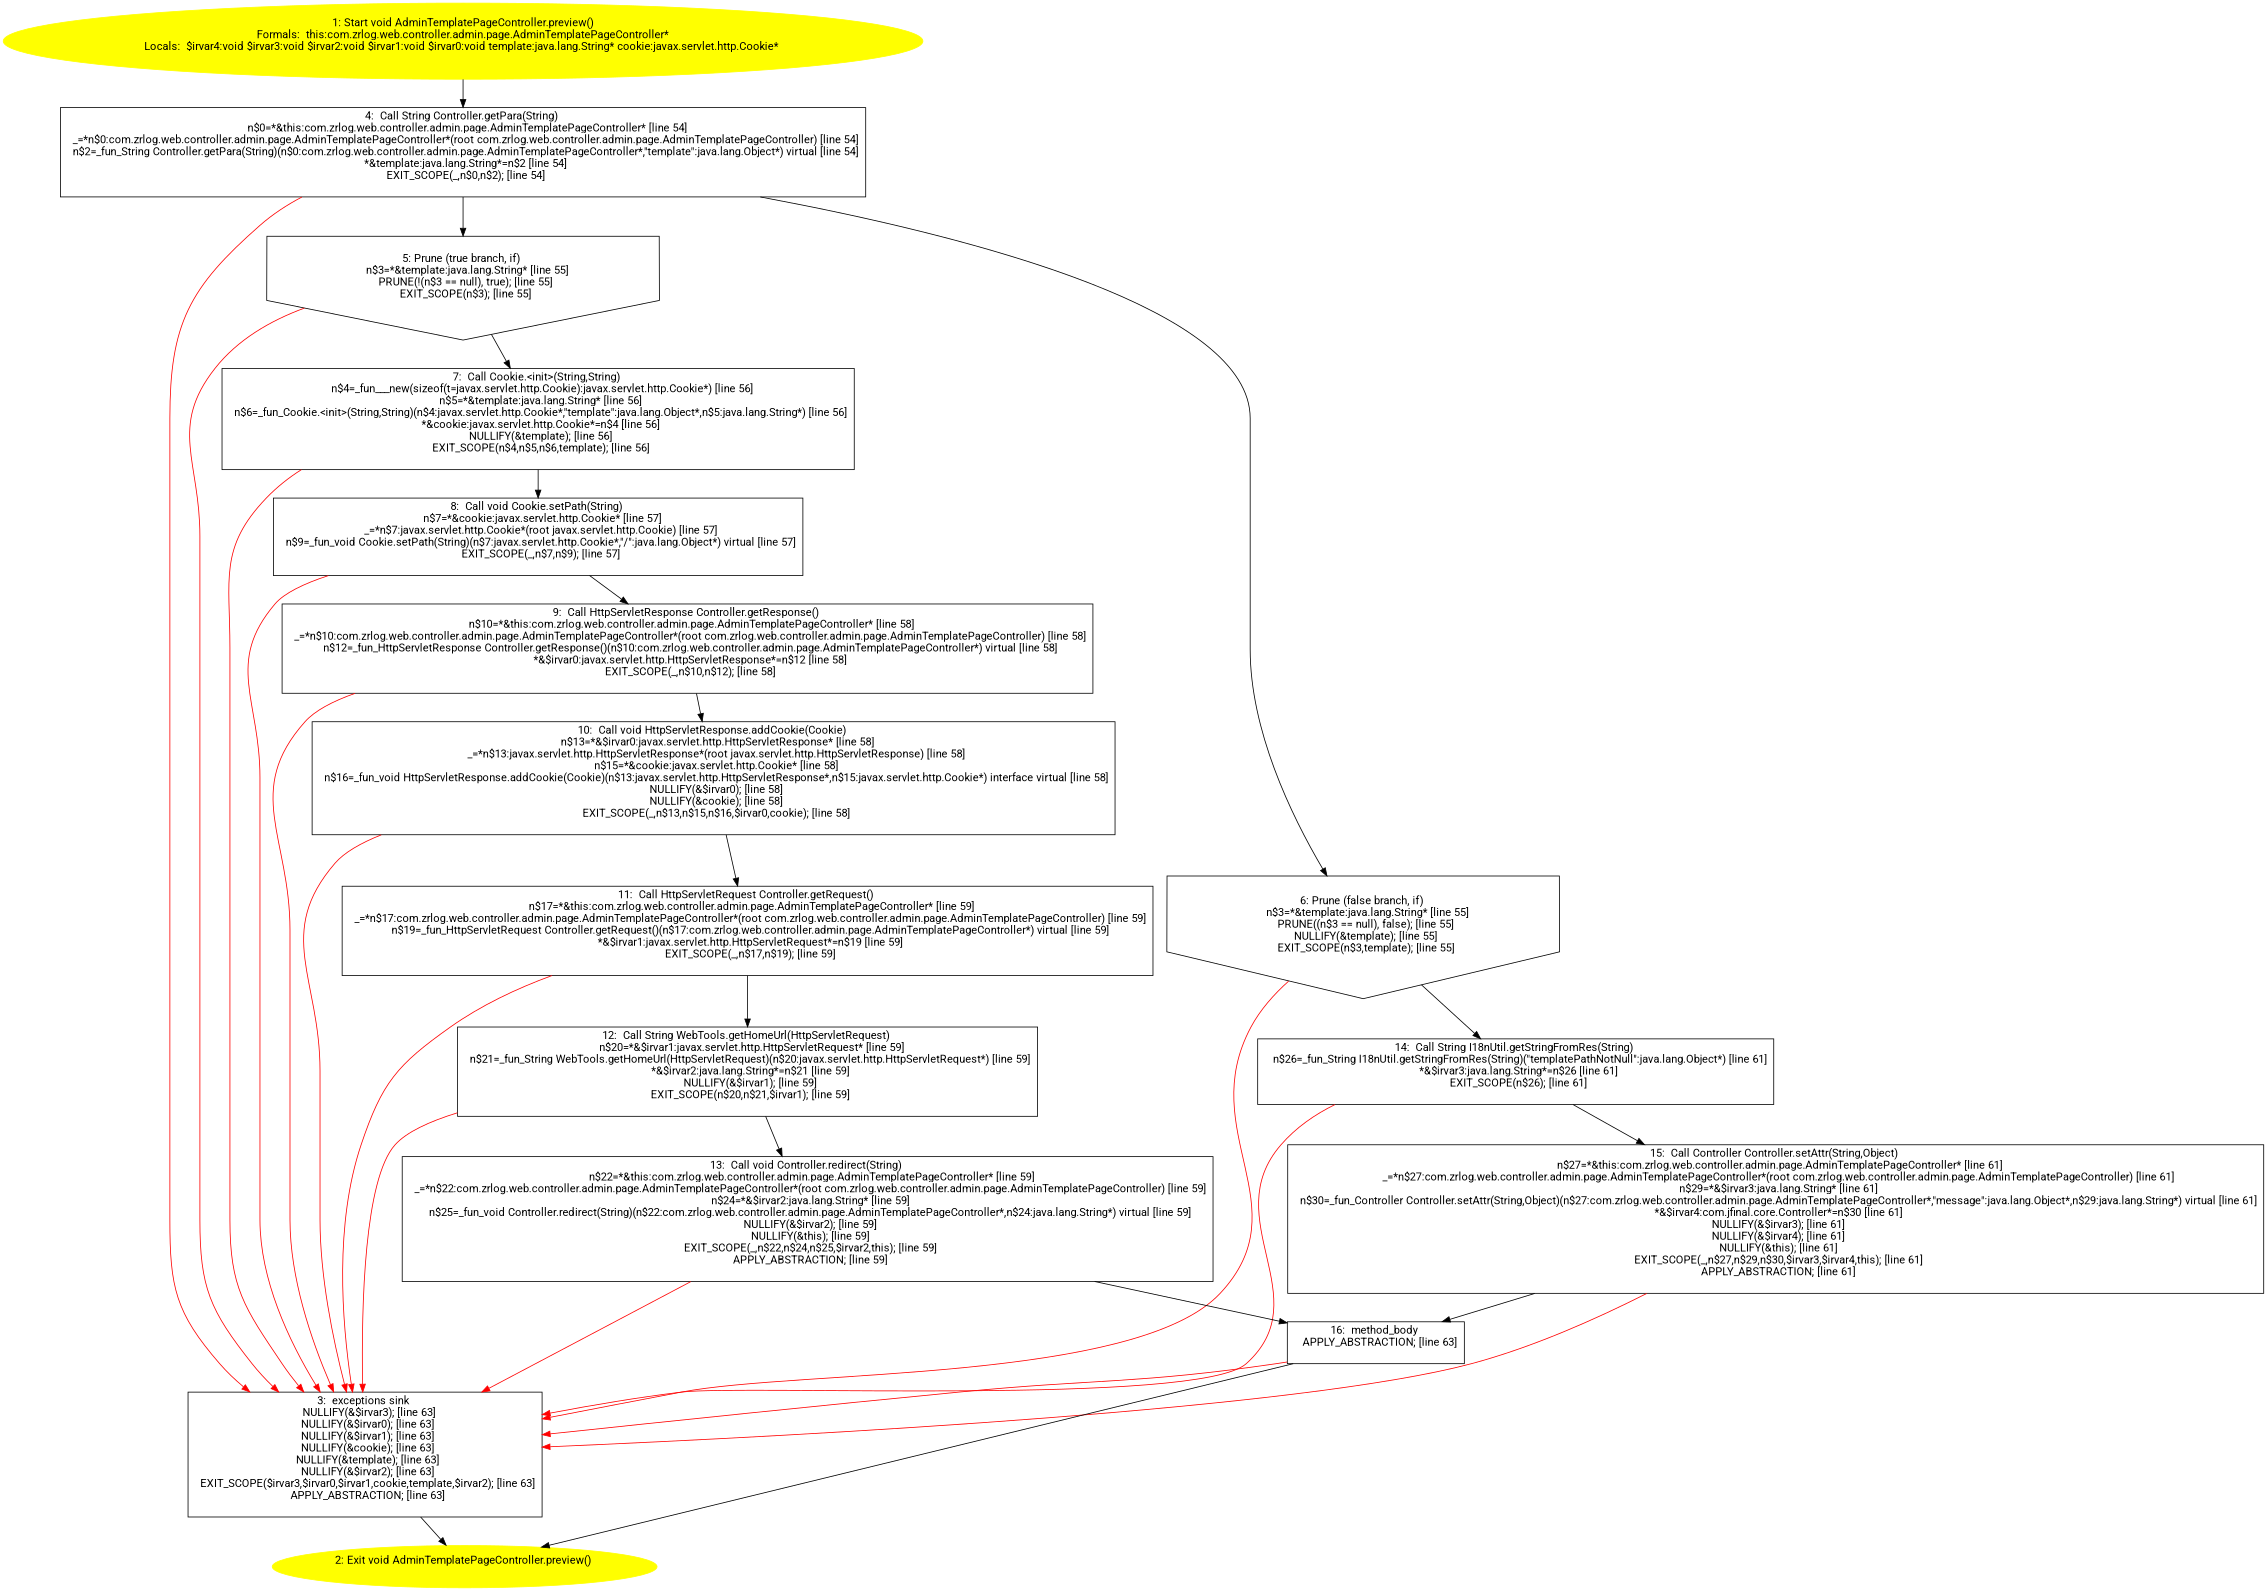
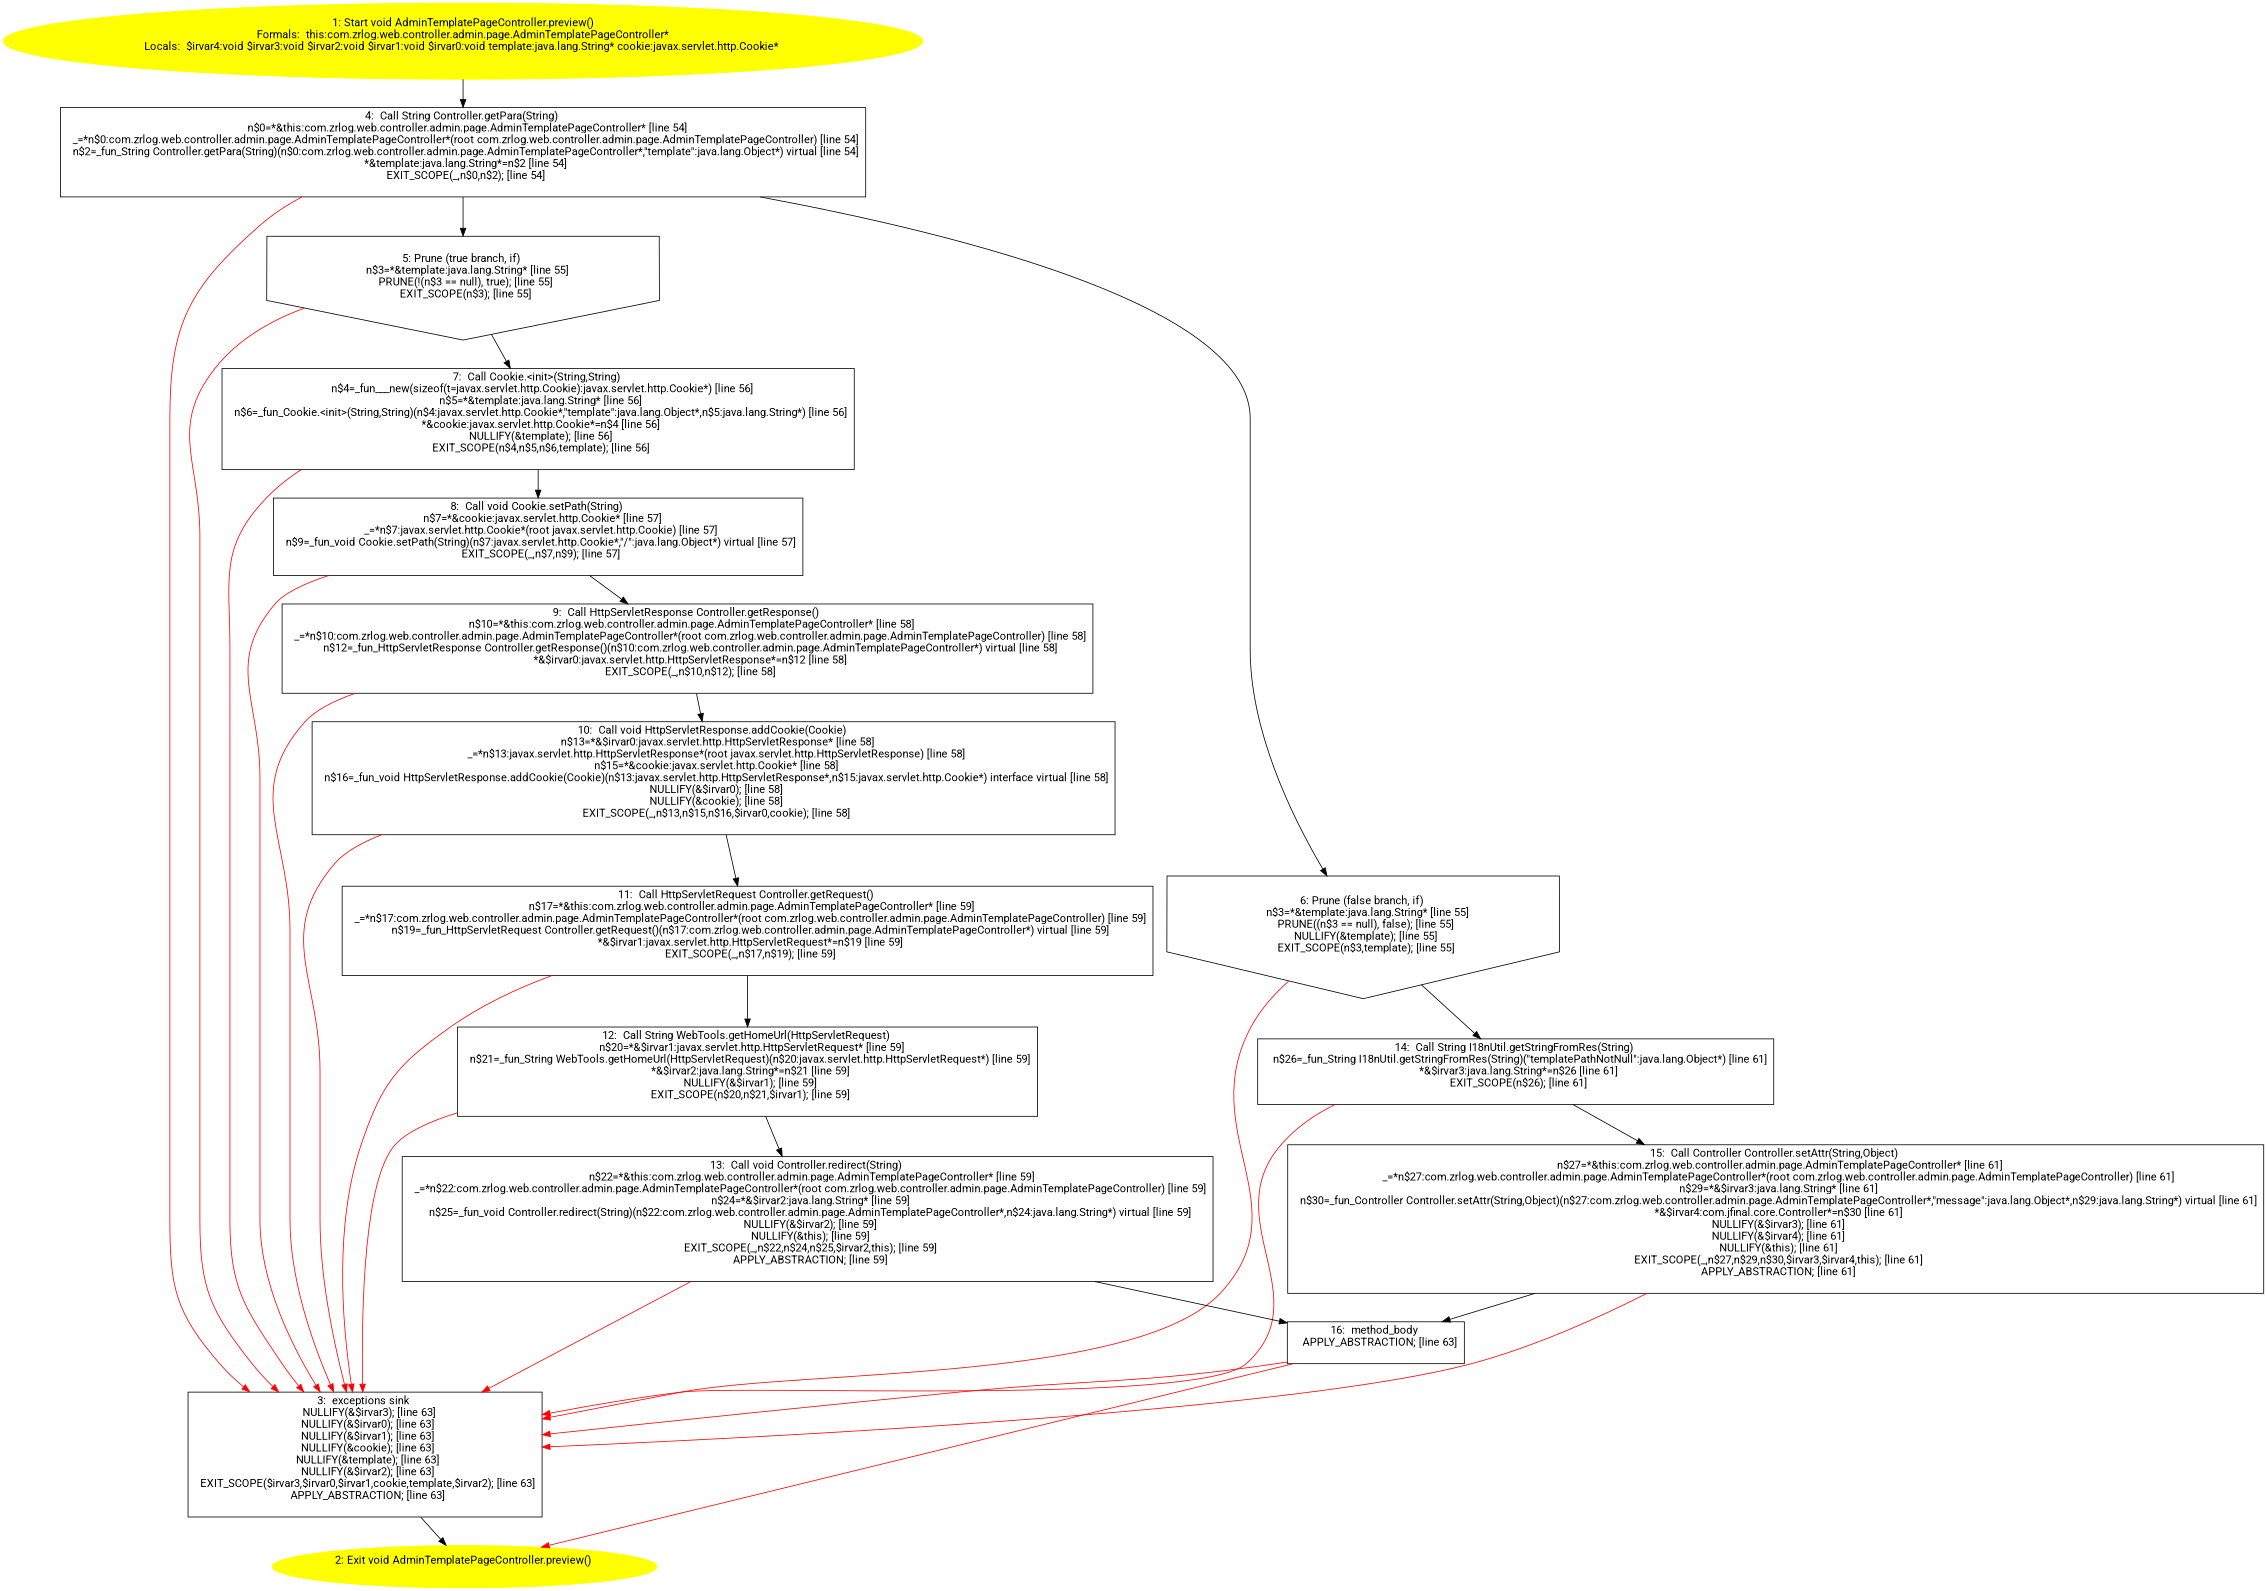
  digraph {
    fontname=Roboto
    node [fontname=Roboto shape=box]
    edge [fontname=Roboto]
    n1 [color=yellow label="1: Start void AdminTemplatePageController.preview()\nFormals:  this:com.zrlog.web.controller.admin.page.AdminTemplatePageController*\nLocals:  $irvar4:void $irvar3:void $irvar2:void $irvar1:void $irvar0:void template:java.lang.String* cookie:javax.servlet.http.Cookie* \n  " style=filled shape=""]
    n2 [label="4:  Call String Controller.getPara(String) \n   n$0=*&this:com.zrlog.web.controller.admin.page.AdminTemplatePageController* [line 54]\n  _=*n$0:com.zrlog.web.controller.admin.page.AdminTemplatePageController*(root com.zrlog.web.controller.admin.page.AdminTemplatePageController) [line 54]\n  n$2=_fun_String Controller.getPara(String)(n$0:com.zrlog.web.controller.admin.page.AdminTemplatePageController*,\"template\":java.lang.Object*) virtual [line 54]\n  *&template:java.lang.String*=n$2 [line 54]\n  EXIT_SCOPE(_,n$0,n$2); [line 54]\n "]
    n3 [label="3:  exceptions sink \n   NULLIFY(&$irvar3); [line 63]\n  NULLIFY(&$irvar0); [line 63]\n  NULLIFY(&$irvar1); [line 63]\n  NULLIFY(&cookie); [line 63]\n  NULLIFY(&template); [line 63]\n  NULLIFY(&$irvar2); [line 63]\n  EXIT_SCOPE($irvar3,$irvar0,$irvar1,cookie,template,$irvar2); [line 63]\n  APPLY_ABSTRACTION; [line 63]\n "]
    n4 [label="5: Prune (true branch, if) \n   n$3=*&template:java.lang.String* [line 55]\n  PRUNE(!(n$3 == null), true); [line 55]\n  EXIT_SCOPE(n$3); [line 55]\n " shape=invhouse]
    n5 [label="6: Prune (false branch, if) \n   n$3=*&template:java.lang.String* [line 55]\n  PRUNE((n$3 == null), false); [line 55]\n  NULLIFY(&template); [line 55]\n  EXIT_SCOPE(n$3,template); [line 55]\n " shape=invhouse]
    n6 [color=yellow label="2: Exit void AdminTemplatePageController.preview() \n  " style=filled shape=""]
    n7 [label="7:  Call Cookie.<init>(String,String) \n   n$4=_fun___new(sizeof(t=javax.servlet.http.Cookie):javax.servlet.http.Cookie*) [line 56]\n  n$5=*&template:java.lang.String* [line 56]\n  n$6=_fun_Cookie.<init>(String,String)(n$4:javax.servlet.http.Cookie*,\"template\":java.lang.Object*,n$5:java.lang.String*) [line 56]\n  *&cookie:javax.servlet.http.Cookie*=n$4 [line 56]\n  NULLIFY(&template); [line 56]\n  EXIT_SCOPE(n$4,n$5,n$6,template); [line 56]\n "]
    n8 [label="14:  Call String I18nUtil.getStringFromRes(String) \n   n$26=_fun_String I18nUtil.getStringFromRes(String)(\"templatePathNotNull\":java.lang.Object*) [line 61]\n  *&$irvar3:java.lang.String*=n$26 [line 61]\n  EXIT_SCOPE(n$26); [line 61]\n "]
    n9 [label="8:  Call void Cookie.setPath(String) \n   n$7=*&cookie:javax.servlet.http.Cookie* [line 57]\n  _=*n$7:javax.servlet.http.Cookie*(root javax.servlet.http.Cookie) [line 57]\n  n$9=_fun_void Cookie.setPath(String)(n$7:javax.servlet.http.Cookie*,\"/\":java.lang.Object*) virtual [line 57]\n  EXIT_SCOPE(_,n$7,n$9); [line 57]\n "]
    n10 [label="15:  Call Controller Controller.setAttr(String,Object) \n   n$27=*&this:com.zrlog.web.controller.admin.page.AdminTemplatePageController* [line 61]\n  _=*n$27:com.zrlog.web.controller.admin.page.AdminTemplatePageController*(root com.zrlog.web.controller.admin.page.AdminTemplatePageController) [line 61]\n  n$29=*&$irvar3:java.lang.String* [line 61]\n  n$30=_fun_Controller Controller.setAttr(String,Object)(n$27:com.zrlog.web.controller.admin.page.AdminTemplatePageController*,\"message\":java.lang.Object*,n$29:java.lang.String*) virtual [line 61]\n  *&$irvar4:com.jfinal.core.Controller*=n$30 [line 61]\n  NULLIFY(&$irvar3); [line 61]\n  NULLIFY(&$irvar4); [line 61]\n  NULLIFY(&this); [line 61]\n  EXIT_SCOPE(_,n$27,n$29,n$30,$irvar3,$irvar4,this); [line 61]\n  APPLY_ABSTRACTION; [line 61]\n "]
    n11 [label="9:  Call HttpServletResponse Controller.getResponse() \n   n$10=*&this:com.zrlog.web.controller.admin.page.AdminTemplatePageController* [line 58]\n  _=*n$10:com.zrlog.web.controller.admin.page.AdminTemplatePageController*(root com.zrlog.web.controller.admin.page.AdminTemplatePageController) [line 58]\n  n$12=_fun_HttpServletResponse Controller.getResponse()(n$10:com.zrlog.web.controller.admin.page.AdminTemplatePageController*) virtual [line 58]\n  *&$irvar0:javax.servlet.http.HttpServletResponse*=n$12 [line 58]\n  EXIT_SCOPE(_,n$10,n$12); [line 58]\n "]
    n12 [label="10:  Call void HttpServletResponse.addCookie(Cookie) \n   n$13=*&$irvar0:javax.servlet.http.HttpServletResponse* [line 58]\n  _=*n$13:javax.servlet.http.HttpServletResponse*(root javax.servlet.http.HttpServletResponse) [line 58]\n  n$15=*&cookie:javax.servlet.http.Cookie* [line 58]\n  n$16=_fun_void HttpServletResponse.addCookie(Cookie)(n$13:javax.servlet.http.HttpServletResponse*,n$15:javax.servlet.http.Cookie*) interface virtual [line 58]\n  NULLIFY(&$irvar0); [line 58]\n  NULLIFY(&cookie); [line 58]\n  EXIT_SCOPE(_,n$13,n$15,n$16,$irvar0,cookie); [line 58]\n "]
    n13 [label="11:  Call HttpServletRequest Controller.getRequest() \n   n$17=*&this:com.zrlog.web.controller.admin.page.AdminTemplatePageController* [line 59]\n  _=*n$17:com.zrlog.web.controller.admin.page.AdminTemplatePageController*(root com.zrlog.web.controller.admin.page.AdminTemplatePageController) [line 59]\n  n$19=_fun_HttpServletRequest Controller.getRequest()(n$17:com.zrlog.web.controller.admin.page.AdminTemplatePageController*) virtual [line 59]\n  *&$irvar1:javax.servlet.http.HttpServletRequest*=n$19 [line 59]\n  EXIT_SCOPE(_,n$17,n$19); [line 59]\n "]
    n14 [label="12:  Call String WebTools.getHomeUrl(HttpServletRequest) \n   n$20=*&$irvar1:javax.servlet.http.HttpServletRequest* [line 59]\n  n$21=_fun_String WebTools.getHomeUrl(HttpServletRequest)(n$20:javax.servlet.http.HttpServletRequest*) [line 59]\n  *&$irvar2:java.lang.String*=n$21 [line 59]\n  NULLIFY(&$irvar1); [line 59]\n  EXIT_SCOPE(n$20,n$21,$irvar1); [line 59]\n "]
    n15 [label="13:  Call void Controller.redirect(String) \n   n$22=*&this:com.zrlog.web.controller.admin.page.AdminTemplatePageController* [line 59]\n  _=*n$22:com.zrlog.web.controller.admin.page.AdminTemplatePageController*(root com.zrlog.web.controller.admin.page.AdminTemplatePageController) [line 59]\n  n$24=*&$irvar2:java.lang.String* [line 59]\n  n$25=_fun_void Controller.redirect(String)(n$22:com.zrlog.web.controller.admin.page.AdminTemplatePageController*,n$24:java.lang.String*) virtual [line 59]\n  NULLIFY(&$irvar2); [line 59]\n  NULLIFY(&this); [line 59]\n  EXIT_SCOPE(_,n$22,n$24,n$25,$irvar2,this); [line 59]\n  APPLY_ABSTRACTION; [line 59]\n "]
    n16 [label="16:  method_body \n   APPLY_ABSTRACTION; [line 63]\n "]
    n1 -> n2
    n2 -> n3 [color=red]
    n2 -> n4
    n2 -> n5
    n3 -> n6
    n4 -> n3 [color=red]
    n4 -> n7
    n5 -> n3 [color=red]
    n5 -> n8
    n7 -> n3 [color=red]
    n7 -> n9
    n8 -> n3 [color=red]
    n8 -> n10
    n9 -> n3 [color=red]
    n9 -> n11
    n10 -> n3 [color=red]
    n10 -> n16
    n11 -> n3 [color=red]
    n11 -> n12
    n12 -> n3 [color=red]
    n12 -> n13
    n13 -> n3 [color=red]
    n13 -> n14
    n14 -> n3 [color=red]
    n14 -> n15
    n15 -> n3 [color=red]
    n15 -> n16
    n16 -> n3 [color=red]
-   n16 -> n6
+   n16 -> n6 [color=red]
  }
